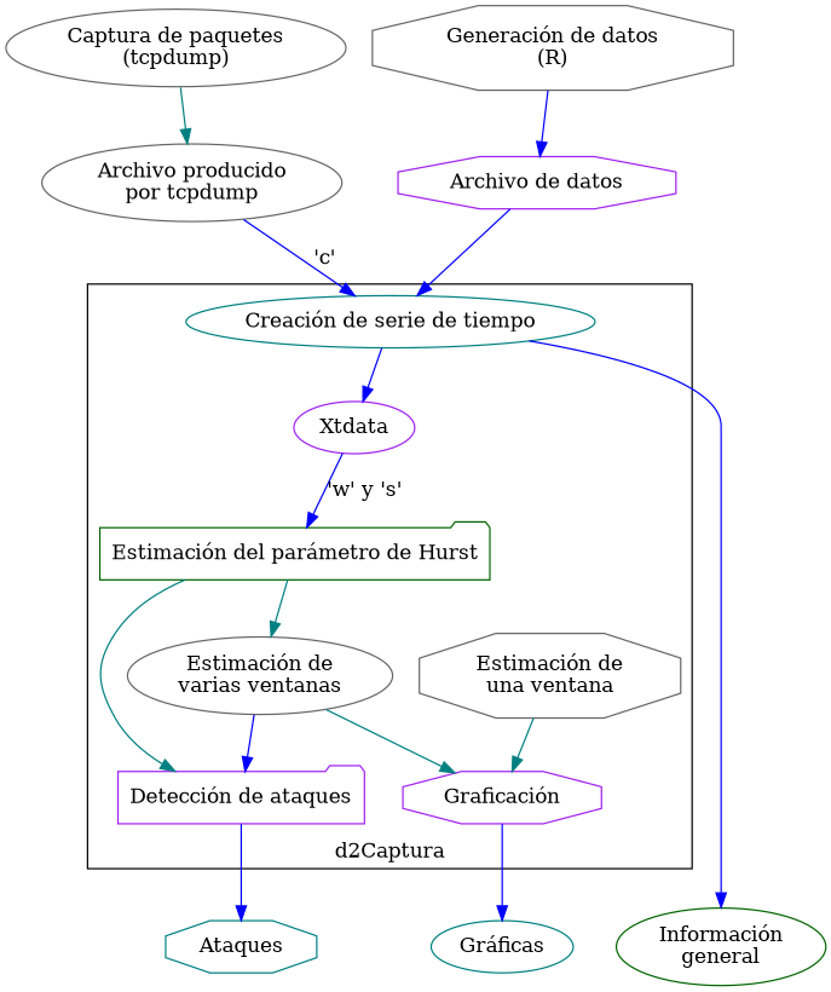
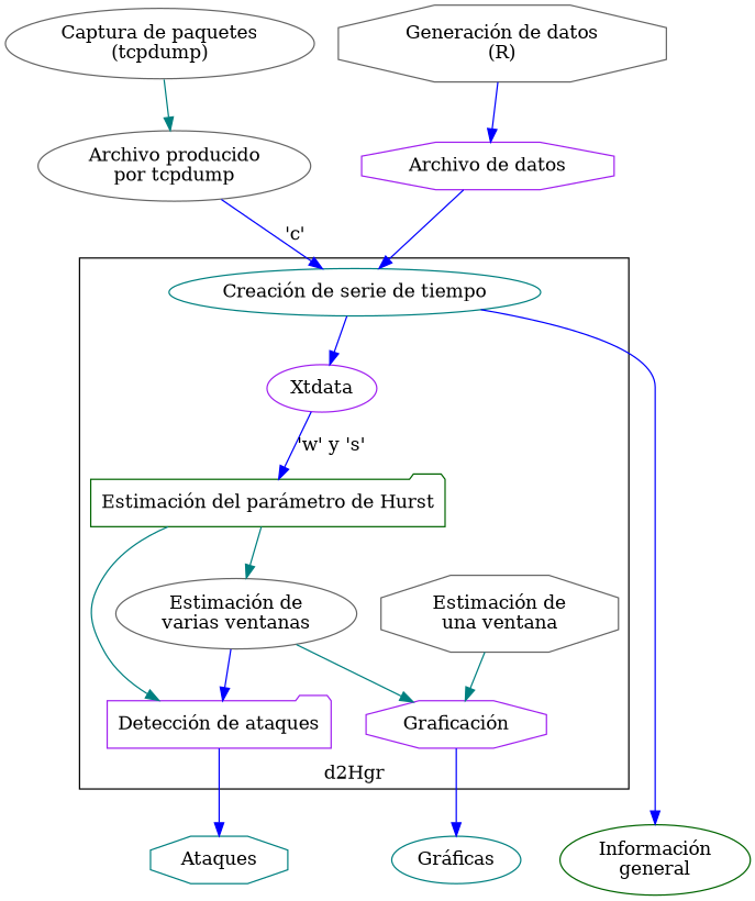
  digraph {
    node [color=gray40 shape=ellipse]
    edge [color=blue]
    n1 [label="Captura de paquetes\n(tcpdump)"]
    n2 [label="Generación de datos\n(R)" shape=octagon]
    n3 [label="Archivo producido\npor tcpdump"]
    n4 [color=purple label="Archivo de datos" shape=octagon]
    n5 [color=teal label="Gráficas"]
    n6 [color=teal label=Ataques shape=octagon]
    n7 [color=darkgreen label="Información\ngeneral"]
    n8 [color=teal label="Creación de serie de tiempo"]
    n9 [color=purple label=Xtdata]
    n10 [color=darkgreen label="Estimación del parámetro de Hurst" shape=folder]
    n11 [label="Estimación de\nvarias ventanas"]
    n12 [label="Estimación de\nuna ventana" shape=octagon]
    n13 [color=purple label="Detección de ataques" shape=folder]
    n14 [color=purple label="Graficación" shape=octagon]
    subgraph sub_1 {
      rank=same
      n1
      n2
    }
    subgraph sub_2 {
      rank=same
      n3
      n4
    }
    subgraph sub_3 {
      rank=same
      n5
      n6
      n7
    }
    subgraph cluster_4 {
-     label=d2Captura
+     label=d2Hgr
      labelloc=b
      n8
      n9
      n10
      n11
      n12
      n13
      n14
    }
    n1 -> n3 [color=teal]
    n2 -> n4
    n3 -> n8 [label="'c'"]
    n4 -> n8
    n8 -> n7
    n8 -> n9
    n9 -> n10 [label="'w' y 's'"]
    n10 -> n11 [color=teal]
    n10 -> n13 [color=teal]
    n11 -> n13
    n11 -> n14 [color=teal]
    n12 -> n14 [color=teal]
    n13 -> n6
    n14 -> n5
  }
